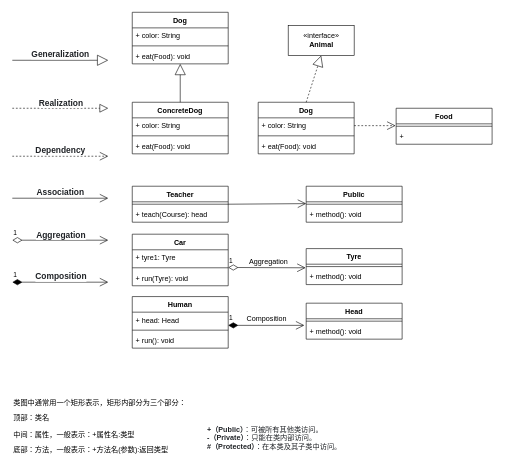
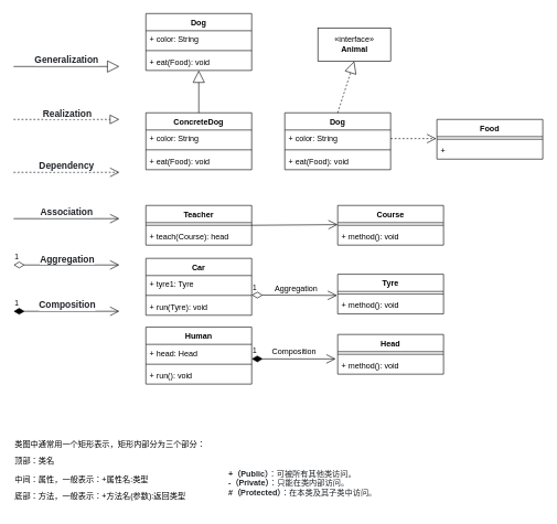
  <mxCell id="0" />
  <mxCell id="1" parent="0" />
  <mxCell id="2" value="&lt;span style=&quot;box-sizing: border-box ; border-width: 0px ; border-style: solid ; border-color: rgb(229 , 231 , 235) ; margin: 0px ; padding: 0px ; font-weight: bolder ; color: rgb(32 , 35 , 39) ; font-family: , , &amp;#34;segoe ui&amp;#34; , &amp;#34;roboto&amp;#34; , &amp;#34;helvetica neue&amp;#34; , &amp;#34;arial&amp;#34; , &amp;#34;noto sans&amp;#34; , sans-serif , &amp;#34;apple color emoji&amp;#34; , &amp;#34;segoe ui emoji&amp;#34; , &amp;#34;segoe ui symbol&amp;#34; , &amp;#34;noto color emoji&amp;#34; ; font-size: 14px ; text-align: left ; white-space: normal&quot;&gt;Generalization&lt;/span&gt;" style="endArrow=block;endSize=16;endFill=0;html=1;" parent="1" edge="1"><mxGeometry y="10" width="160" relative="1" as="geometry"><mxPoint x="20" y="100" as="sourcePoint" /><mxPoint x="180" y="100" as="targetPoint" /><mxPoint as="offset" /></mxGeometry></mxCell>
  <mxCell id="3" value="" style="endArrow=block;dashed=1;endFill=0;endSize=12;html=1;" parent="1" edge="1"><mxGeometry width="160" relative="1" as="geometry"><mxPoint x="20" y="180" as="sourcePoint" /><mxPoint x="180" y="180" as="targetPoint" /></mxGeometry></mxCell>
  <mxCell id="4" value="&lt;span style=&quot;box-sizing: border-box ; border-width: 0px ; border-style: solid ; border-color: rgb(229 , 231 , 235) ; margin: 0px ; padding: 0px ; font-weight: bolder ; color: rgb(32 , 35 , 39) ; font-family: , , &amp;#34;segoe ui&amp;#34; , &amp;#34;roboto&amp;#34; , &amp;#34;helvetica neue&amp;#34; , &amp;#34;arial&amp;#34; , &amp;#34;noto sans&amp;#34; , sans-serif , &amp;#34;apple color emoji&amp;#34; , &amp;#34;segoe ui emoji&amp;#34; , &amp;#34;segoe ui symbol&amp;#34; , &amp;#34;noto color emoji&amp;#34; ; font-size: 14px ; text-align: left ; white-space: normal&quot;&gt;Realization&lt;/span&gt;" style="text;html=1;align=center;verticalAlign=middle;resizable=0;points=[];;labelBackgroundColor=#ffffff;" parent="3" vertex="1" connectable="0"><mxGeometry x="-0.212" y="4" relative="1" as="geometry"><mxPoint x="17" y="-6" as="offset" /></mxGeometry></mxCell>
  <mxCell id="5" value="&lt;span style=&quot;box-sizing: border-box ; border-width: 0px ; border-style: solid ; border-color: rgb(229 , 231 , 235) ; margin: 0px ; padding: 0px ; font-weight: bolder ; color: rgb(32 , 35 , 39) ; font-family: , , &amp;#34;segoe ui&amp;#34; , &amp;#34;roboto&amp;#34; , &amp;#34;helvetica neue&amp;#34; , &amp;#34;arial&amp;#34; , &amp;#34;noto sans&amp;#34; , sans-serif , &amp;#34;apple color emoji&amp;#34; , &amp;#34;segoe ui emoji&amp;#34; , &amp;#34;segoe ui symbol&amp;#34; , &amp;#34;noto color emoji&amp;#34; ; font-size: 14px ; text-align: left ; white-space: normal&quot;&gt;Dependency&lt;/span&gt;" style="endArrow=open;endSize=12;dashed=1;html=1;" parent="1" edge="1"><mxGeometry y="10" width="160" relative="1" as="geometry"><mxPoint x="20" y="260" as="sourcePoint" /><mxPoint x="180" y="260" as="targetPoint" /><mxPoint as="offset" /></mxGeometry></mxCell>
  <mxCell id="6" value="&lt;span style=&quot;box-sizing: border-box ; border-width: 0px ; border-style: solid ; border-color: rgb(229 , 231 , 235) ; margin: 0px ; padding: 0px ; font-weight: bolder ; color: rgb(32 , 35 , 39) ; font-family: , , &amp;#34;segoe ui&amp;#34; , &amp;#34;roboto&amp;#34; , &amp;#34;helvetica neue&amp;#34; , &amp;#34;arial&amp;#34; , &amp;#34;noto sans&amp;#34; , sans-serif , &amp;#34;apple color emoji&amp;#34; , &amp;#34;segoe ui emoji&amp;#34; , &amp;#34;segoe ui symbol&amp;#34; , &amp;#34;noto color emoji&amp;#34; ; font-size: 14px ; text-align: left ; white-space: normal&quot;&gt;Association&lt;/span&gt;" style="endArrow=open;endFill=1;endSize=12;html=1;" parent="1" edge="1"><mxGeometry y="10" width="160" relative="1" as="geometry"><mxPoint x="20" y="330" as="sourcePoint" /><mxPoint x="180" y="330" as="targetPoint" /><mxPoint as="offset" /></mxGeometry></mxCell>
  <mxCell id="7" value="1" style="endArrow=open;html=1;endSize=12;startArrow=diamondThin;startSize=14;startFill=0;edgeStyle=orthogonalEdgeStyle;align=left;verticalAlign=bottom;" parent="1" edge="1"><mxGeometry x="-1" y="3" relative="1" as="geometry"><mxPoint x="20" y="400" as="sourcePoint" /><mxPoint x="180" y="400" as="targetPoint" /></mxGeometry></mxCell>
  <mxCell id="8" value="&lt;span style=&quot;box-sizing: border-box ; border-width: 0px ; border-style: solid ; border-color: rgb(229 , 231 , 235) ; margin: 0px ; padding: 0px ; font-weight: bolder ; color: rgb(32 , 35 , 39) ; font-family: , , &amp;#34;segoe ui&amp;#34; , &amp;#34;roboto&amp;#34; , &amp;#34;helvetica neue&amp;#34; , &amp;#34;arial&amp;#34; , &amp;#34;noto sans&amp;#34; , sans-serif , &amp;#34;apple color emoji&amp;#34; , &amp;#34;segoe ui emoji&amp;#34; , &amp;#34;segoe ui symbol&amp;#34; , &amp;#34;noto color emoji&amp;#34; ; font-size: 14px ; text-align: left ; white-space: normal&quot;&gt;Aggregation&lt;/span&gt;" style="text;html=1;align=center;verticalAlign=middle;resizable=0;points=[];;labelBackgroundColor=#ffffff;" parent="7" vertex="1" connectable="0"><mxGeometry x="-0.062" y="3" relative="1" as="geometry"><mxPoint x="5" y="-7" as="offset" /></mxGeometry></mxCell>
  <mxCell id="9" value="1" style="endArrow=open;html=1;endSize=12;startArrow=diamondThin;startSize=14;startFill=1;edgeStyle=orthogonalEdgeStyle;align=left;verticalAlign=bottom;" parent="1" edge="1"><mxGeometry x="-1" y="3" relative="1" as="geometry"><mxPoint x="20" y="470" as="sourcePoint" /><mxPoint x="180" y="470" as="targetPoint" /></mxGeometry></mxCell>
  <mxCell id="10" value="&lt;span style=&quot;box-sizing: border-box ; border-width: 0px ; border-style: solid ; border-color: rgb(229 , 231 , 235) ; margin: 0px ; padding: 0px ; font-weight: bolder ; color: rgb(32 , 35 , 39) ; font-family: , , &amp;#34;segoe ui&amp;#34; , &amp;#34;roboto&amp;#34; , &amp;#34;helvetica neue&amp;#34; , &amp;#34;arial&amp;#34; , &amp;#34;noto sans&amp;#34; , sans-serif , &amp;#34;apple color emoji&amp;#34; , &amp;#34;segoe ui emoji&amp;#34; , &amp;#34;segoe ui symbol&amp;#34; , &amp;#34;noto color emoji&amp;#34; ; font-size: 14px ; text-align: left ; white-space: normal&quot;&gt;Composition&lt;/span&gt;" style="text;html=1;align=center;verticalAlign=middle;resizable=0;points=[];;labelBackgroundColor=#ffffff;" parent="9" vertex="1" connectable="0"><mxGeometry x="-0.05" y="2" relative="1" as="geometry"><mxPoint x="4" y="-8" as="offset" /></mxGeometry></mxCell>
  <mxCell id="11" value="Dog" style="swimlane;fontStyle=1;align=center;verticalAlign=top;childLayout=stackLayout;horizontal=1;startSize=26;horizontalStack=0;resizeParent=1;resizeParentMax=0;resizeLast=0;collapsible=1;marginBottom=0;" parent="1" vertex="1"><mxGeometry x="220" y="20" width="160" height="86" as="geometry" /></mxCell>
  <mxCell id="12" value="+ color: String" style="text;strokeColor=none;fillColor=none;align=left;verticalAlign=top;spacingLeft=4;spacingRight=4;overflow=hidden;rotatable=0;points=[[0,0.5],[1,0.5]];portConstraint=eastwest;" parent="11" vertex="1"><mxGeometry y="26" width="160" height="26" as="geometry" /></mxCell>
  <mxCell id="13" value="" style="line;strokeWidth=1;fillColor=none;align=left;verticalAlign=middle;spacingTop=-1;spacingLeft=3;spacingRight=3;rotatable=0;labelPosition=right;points=[];portConstraint=eastwest;" parent="11" vertex="1"><mxGeometry y="52" width="160" height="8" as="geometry" /></mxCell>
  <mxCell id="14" value="+ eat(Food): void" style="text;strokeColor=none;fillColor=none;align=left;verticalAlign=top;spacingLeft=4;spacingRight=4;overflow=hidden;rotatable=0;points=[[0,0.5],[1,0.5]];portConstraint=eastwest;" parent="11" vertex="1"><mxGeometry y="60" width="160" height="26" as="geometry" /></mxCell>
  <mxCell id="15" value="ConcreteDog" style="swimlane;fontStyle=1;align=center;verticalAlign=top;childLayout=stackLayout;horizontal=1;startSize=26;horizontalStack=0;resizeParent=1;resizeParentMax=0;resizeLast=0;collapsible=1;marginBottom=0;" parent="1" vertex="1"><mxGeometry x="220" y="170" width="160" height="86" as="geometry" /></mxCell>
  <mxCell id="16" value="+ color: String" style="text;strokeColor=none;fillColor=none;align=left;verticalAlign=top;spacingLeft=4;spacingRight=4;overflow=hidden;rotatable=0;points=[[0,0.5],[1,0.5]];portConstraint=eastwest;" parent="15" vertex="1"><mxGeometry y="26" width="160" height="26" as="geometry" /></mxCell>
  <mxCell id="17" value="" style="line;strokeWidth=1;fillColor=none;align=left;verticalAlign=middle;spacingTop=-1;spacingLeft=3;spacingRight=3;rotatable=0;labelPosition=right;points=[];portConstraint=eastwest;" parent="15" vertex="1"><mxGeometry y="52" width="160" height="8" as="geometry" /></mxCell>
  <mxCell id="18" value="+ eat(Food): void" style="text;strokeColor=none;fillColor=none;align=left;verticalAlign=top;spacingLeft=4;spacingRight=4;overflow=hidden;rotatable=0;points=[[0,0.5],[1,0.5]];portConstraint=eastwest;" parent="15" vertex="1"><mxGeometry y="60" width="160" height="26" as="geometry" /></mxCell>
  <mxCell id="19" value="" style="endArrow=block;endSize=16;endFill=0;html=1;exitX=0.5;exitY=0;exitDx=0;exitDy=0;" parent="1" source="15" target="14" edge="1"><mxGeometry x="-0.062" y="-30" width="160" relative="1" as="geometry"><mxPoint x="30" y="110" as="sourcePoint" /><mxPoint x="280" y="140" as="targetPoint" /><mxPoint as="offset" /></mxGeometry></mxCell>
  <mxCell id="20" value="Dog" style="swimlane;fontStyle=1;align=center;verticalAlign=top;childLayout=stackLayout;horizontal=1;startSize=26;horizontalStack=0;resizeParent=1;resizeParentMax=0;resizeLast=0;collapsible=1;marginBottom=0;" parent="1" vertex="1"><mxGeometry x="430" y="170" width="160" height="86" as="geometry" /></mxCell>
  <mxCell id="21" value="+ color: String" style="text;strokeColor=none;fillColor=none;align=left;verticalAlign=top;spacingLeft=4;spacingRight=4;overflow=hidden;rotatable=0;points=[[0,0.5],[1,0.5]];portConstraint=eastwest;" parent="20" vertex="1"><mxGeometry y="26" width="160" height="26" as="geometry" /></mxCell>
  <mxCell id="22" value="" style="line;strokeWidth=1;fillColor=none;align=left;verticalAlign=middle;spacingTop=-1;spacingLeft=3;spacingRight=3;rotatable=0;labelPosition=right;points=[];portConstraint=eastwest;" parent="20" vertex="1"><mxGeometry y="52" width="160" height="8" as="geometry" /></mxCell>
  <mxCell id="23" value="+ eat(Food): void" style="text;strokeColor=none;fillColor=none;align=left;verticalAlign=top;spacingLeft=4;spacingRight=4;overflow=hidden;rotatable=0;points=[[0,0.5],[1,0.5]];portConstraint=eastwest;" parent="20" vertex="1"><mxGeometry y="60" width="160" height="26" as="geometry" /></mxCell>
  <mxCell id="24" value="" style="endArrow=block;endSize=16;endFill=0;html=1;exitX=0.5;exitY=0;exitDx=0;exitDy=0;entryX=0.5;entryY=1;entryDx=0;entryDy=0;dashed=1;" parent="1" source="20" target="25" edge="1"><mxGeometry x="-0.062" y="-30" width="160" relative="1" as="geometry"><mxPoint x="240" y="110" as="sourcePoint" /><mxPoint x="510" y="106" as="targetPoint" /><mxPoint as="offset" /></mxGeometry></mxCell>
  <mxCell id="25" value="«interface»&lt;br&gt;&lt;b&gt;Animal&lt;/b&gt;" style="html=1;" parent="1" vertex="1"><mxGeometry x="480" y="42" width="110" height="50" as="geometry" /></mxCell>
  <mxCell id="26" value="" style="endArrow=open;endSize=12;dashed=1;html=1;exitX=1;exitY=0.5;exitDx=0;exitDy=0;entryX=-0.006;entryY=0.375;entryDx=0;entryDy=0;entryPerimeter=0;" parent="1" source="21" target="28" edge="1"><mxGeometry y="10" width="160" relative="1" as="geometry"><mxPoint x="610" y="212" as="sourcePoint" /><mxPoint x="650" y="200" as="targetPoint" /><mxPoint as="offset" /></mxGeometry></mxCell>
  <mxCell id="27" value="Food" style="swimlane;fontStyle=1;align=center;verticalAlign=top;childLayout=stackLayout;horizontal=1;startSize=26;horizontalStack=0;resizeParent=1;resizeParentMax=0;resizeLast=0;collapsible=1;marginBottom=0;" parent="1" vertex="1"><mxGeometry x="660" y="180" width="160" height="60" as="geometry" /></mxCell>
  <mxCell id="28" value="" style="line;strokeWidth=1;fillColor=none;align=left;verticalAlign=middle;spacingTop=-1;spacingLeft=3;spacingRight=3;rotatable=0;labelPosition=right;points=[];portConstraint=eastwest;" parent="27" vertex="1"><mxGeometry y="26" width="160" height="8" as="geometry" /></mxCell>
  <mxCell id="29" value="+ " style="text;strokeColor=none;fillColor=none;align=left;verticalAlign=top;spacingLeft=4;spacingRight=4;overflow=hidden;rotatable=0;points=[[0,0.5],[1,0.5]];portConstraint=eastwest;" parent="27" vertex="1"><mxGeometry y="34" width="160" height="26" as="geometry" /></mxCell>
  <mxCell id="30" value="Teacher" style="swimlane;fontStyle=1;align=center;verticalAlign=top;childLayout=stackLayout;horizontal=1;startSize=26;horizontalStack=0;resizeParent=1;resizeParentMax=0;resizeLast=0;collapsible=1;marginBottom=0;" parent="1" vertex="1"><mxGeometry x="220" y="310" width="160" height="60" as="geometry" /></mxCell>
  <mxCell id="31" value="" style="line;strokeWidth=1;fillColor=none;align=left;verticalAlign=middle;spacingTop=-1;spacingLeft=3;spacingRight=3;rotatable=0;labelPosition=right;points=[];portConstraint=eastwest;" parent="30" vertex="1"><mxGeometry y="26" width="160" height="8" as="geometry" /></mxCell>
  <mxCell id="32" value="+ teach(Course): head" style="text;strokeColor=none;fillColor=none;align=left;verticalAlign=top;spacingLeft=4;spacingRight=4;overflow=hidden;rotatable=0;points=[[0,0.5],[1,0.5]];portConstraint=eastwest;" parent="30" vertex="1"><mxGeometry y="34" width="160" height="26" as="geometry" /></mxCell>
- <mxCell id="33" value="Public" style="swimlane;fontStyle=1;align=center;verticalAlign=top;childLayout=stackLayout;horizontal=1;startSize=26;horizontalStack=0;resizeParent=1;resizeParentMax=0;resizeLast=0;collapsible=1;marginBottom=0;" parent="1" vertex="1"><mxGeometry x="510" y="310" width="160" height="60" as="geometry" /></mxCell>
+ <mxCell id="33" value="Course" style="swimlane;fontStyle=1;align=center;verticalAlign=top;childLayout=stackLayout;horizontal=1;startSize=26;horizontalStack=0;resizeParent=1;resizeParentMax=0;resizeLast=0;collapsible=1;marginBottom=0;" parent="1" vertex="1"><mxGeometry x="510" y="310" width="160" height="60" as="geometry" /></mxCell>
  <mxCell id="34" value="" style="line;strokeWidth=1;fillColor=none;align=left;verticalAlign=middle;spacingTop=-1;spacingLeft=3;spacingRight=3;rotatable=0;labelPosition=right;points=[];portConstraint=eastwest;" parent="33" vertex="1"><mxGeometry y="26" width="160" height="8" as="geometry" /></mxCell>
  <mxCell id="35" value="+ method(): void" style="text;strokeColor=none;fillColor=none;align=left;verticalAlign=top;spacingLeft=4;spacingRight=4;overflow=hidden;rotatable=0;points=[[0,0.5],[1,0.5]];portConstraint=eastwest;" parent="33" vertex="1"><mxGeometry y="34" width="160" height="26" as="geometry" /></mxCell>
  <mxCell id="36" value="" style="endArrow=open;endFill=1;endSize=12;html=1;exitX=1;exitY=0.5;exitDx=0;exitDy=0;" parent="1" source="30" edge="1"><mxGeometry y="10" width="160" relative="1" as="geometry"><mxPoint x="30" y="340" as="sourcePoint" /><mxPoint x="510" y="339" as="targetPoint" /><mxPoint as="offset" /></mxGeometry></mxCell>
  <mxCell id="37" value="Tyre" style="swimlane;fontStyle=1;align=center;verticalAlign=top;childLayout=stackLayout;horizontal=1;startSize=26;horizontalStack=0;resizeParent=1;resizeParentMax=0;resizeLast=0;collapsible=1;marginBottom=0;" parent="1" vertex="1"><mxGeometry x="510" y="414" width="160" height="60" as="geometry" /></mxCell>
  <mxCell id="38" value="" style="line;strokeWidth=1;fillColor=none;align=left;verticalAlign=middle;spacingTop=-1;spacingLeft=3;spacingRight=3;rotatable=0;labelPosition=right;points=[];portConstraint=eastwest;" parent="37" vertex="1"><mxGeometry y="26" width="160" height="8" as="geometry" /></mxCell>
  <mxCell id="39" value="+ method(): void" style="text;strokeColor=none;fillColor=none;align=left;verticalAlign=top;spacingLeft=4;spacingRight=4;overflow=hidden;rotatable=0;points=[[0,0.5],[1,0.5]];portConstraint=eastwest;" parent="37" vertex="1"><mxGeometry y="34" width="160" height="26" as="geometry" /></mxCell>
  <mxCell id="40" value="Car" style="swimlane;fontStyle=1;align=center;verticalAlign=top;childLayout=stackLayout;horizontal=1;startSize=26;horizontalStack=0;resizeParent=1;resizeParentMax=0;resizeLast=0;collapsible=1;marginBottom=0;" parent="1" vertex="1"><mxGeometry x="220" y="390" width="160" height="86" as="geometry" /></mxCell>
  <mxCell id="41" value="+ tyre1: Tyre" style="text;strokeColor=none;fillColor=none;align=left;verticalAlign=top;spacingLeft=4;spacingRight=4;overflow=hidden;rotatable=0;points=[[0,0.5],[1,0.5]];portConstraint=eastwest;" parent="40" vertex="1"><mxGeometry y="26" width="160" height="26" as="geometry" /></mxCell>
  <mxCell id="42" value="" style="line;strokeWidth=1;fillColor=none;align=left;verticalAlign=middle;spacingTop=-1;spacingLeft=3;spacingRight=3;rotatable=0;labelPosition=right;points=[];portConstraint=eastwest;" parent="40" vertex="1"><mxGeometry y="52" width="160" height="8" as="geometry" /></mxCell>
  <mxCell id="43" value="+ run(Tyre): void" style="text;strokeColor=none;fillColor=none;align=left;verticalAlign=top;spacingLeft=4;spacingRight=4;overflow=hidden;rotatable=0;points=[[0,0.5],[1,0.5]];portConstraint=eastwest;" parent="40" vertex="1"><mxGeometry y="60" width="160" height="26" as="geometry" /></mxCell>
  <mxCell id="44" value="Head" style="swimlane;fontStyle=1;align=center;verticalAlign=top;childLayout=stackLayout;horizontal=1;startSize=26;horizontalStack=0;resizeParent=1;resizeParentMax=0;resizeLast=0;collapsible=1;marginBottom=0;" parent="1" vertex="1"><mxGeometry x="510" y="505" width="160" height="60" as="geometry" /></mxCell>
  <mxCell id="45" value="" style="line;strokeWidth=1;fillColor=none;align=left;verticalAlign=middle;spacingTop=-1;spacingLeft=3;spacingRight=3;rotatable=0;labelPosition=right;points=[];portConstraint=eastwest;" parent="44" vertex="1"><mxGeometry y="26" width="160" height="8" as="geometry" /></mxCell>
  <mxCell id="46" value="+ method(): void" style="text;strokeColor=none;fillColor=none;align=left;verticalAlign=top;spacingLeft=4;spacingRight=4;overflow=hidden;rotatable=0;points=[[0,0.5],[1,0.5]];portConstraint=eastwest;" parent="44" vertex="1"><mxGeometry y="34" width="160" height="26" as="geometry" /></mxCell>
  <mxCell id="47" value="Human" style="swimlane;fontStyle=1;align=center;verticalAlign=top;childLayout=stackLayout;horizontal=1;startSize=26;horizontalStack=0;resizeParent=1;resizeParentMax=0;resizeLast=0;collapsible=1;marginBottom=0;" parent="1" vertex="1"><mxGeometry x="220" y="494" width="160" height="86" as="geometry" /></mxCell>
  <mxCell id="48" value="+ head: Head" style="text;strokeColor=none;fillColor=none;align=left;verticalAlign=top;spacingLeft=4;spacingRight=4;overflow=hidden;rotatable=0;points=[[0,0.5],[1,0.5]];portConstraint=eastwest;" parent="47" vertex="1"><mxGeometry y="26" width="160" height="26" as="geometry" /></mxCell>
  <mxCell id="49" value="" style="line;strokeWidth=1;fillColor=none;align=left;verticalAlign=middle;spacingTop=-1;spacingLeft=3;spacingRight=3;rotatable=0;labelPosition=right;points=[];portConstraint=eastwest;" parent="47" vertex="1"><mxGeometry y="52" width="160" height="8" as="geometry" /></mxCell>
  <mxCell id="50" value="+ run(): void" style="text;strokeColor=none;fillColor=none;align=left;verticalAlign=top;spacingLeft=4;spacingRight=4;overflow=hidden;rotatable=0;points=[[0,0.5],[1,0.5]];portConstraint=eastwest;" parent="47" vertex="1"><mxGeometry y="60" width="160" height="26" as="geometry" /></mxCell>
  <mxCell id="51" value="1" style="endArrow=open;html=1;endSize=12;startArrow=diamondThin;startSize=14;startFill=0;edgeStyle=orthogonalEdgeStyle;align=left;verticalAlign=bottom;entryX=-0.006;entryY=0.75;entryDx=0;entryDy=0;entryPerimeter=0;" parent="1" target="38" edge="1"><mxGeometry x="-1" y="3" relative="1" as="geometry"><mxPoint x="380" y="445.5" as="sourcePoint" /><mxPoint x="500" y="446" as="targetPoint" /></mxGeometry></mxCell>
  <mxCell id="52" value="Aggregation" style="text;html=1;align=center;verticalAlign=middle;resizable=0;points=[];;labelBackgroundColor=#ffffff;" parent="51" vertex="1" connectable="0"><mxGeometry x="-0.062" y="3" relative="1" as="geometry"><mxPoint x="5" y="-7" as="offset" /></mxGeometry></mxCell>
  <mxCell id="53" value="1" style="endArrow=open;html=1;endSize=12;startArrow=diamondThin;startSize=14;startFill=1;edgeStyle=orthogonalEdgeStyle;align=left;verticalAlign=bottom;exitX=1;exitY=0.846;exitDx=0;exitDy=0;exitPerimeter=0;entryX=-0.019;entryY=0.115;entryDx=0;entryDy=0;entryPerimeter=0;" parent="1" source="48" target="46" edge="1"><mxGeometry x="-1" y="3" relative="1" as="geometry"><mxPoint x="350" y="549.5" as="sourcePoint" /><mxPoint x="510" y="549.5" as="targetPoint" /></mxGeometry></mxCell>
  <mxCell id="54" value="Composition" style="text;html=1;align=center;verticalAlign=middle;resizable=0;points=[];;labelBackgroundColor=#ffffff;" parent="53" vertex="1" connectable="0"><mxGeometry x="-0.05" y="2" relative="1" as="geometry"><mxPoint x="4" y="-8" as="offset" /></mxGeometry></mxCell>
  <mxCell id="55" value="&lt;p&gt;&lt;span&gt;类图中通常用一个矩形表示，矩形内部分为三个部分：&lt;/span&gt;&lt;/p&gt;&lt;p&gt;&lt;span&gt;顶部：类名&lt;/span&gt;&lt;/p&gt;&lt;p&gt;&lt;span&gt;中间：属性，一般表示：+属性名:类型&lt;/span&gt;&lt;/p&gt;&lt;p&gt;&lt;span&gt;底部：方法，一般表示：+方法名(参数):返回类型&lt;/span&gt;&lt;/p&gt;" style="text;html=1;strokeColor=none;fillColor=none;align=left;verticalAlign=middle;whiteSpace=wrap;rounded=0;" vertex="1" parent="1"><mxGeometry x="20" y="650" width="290" height="120" as="geometry" /></mxCell>
  <mxCell id="56" value="&lt;span style=&quot;color: rgb(32 , 35 , 39) ; box-sizing: border-box ; border-width: 0px ; border-style: solid ; border-color: rgb(229 , 231 , 235) ; margin: 0px ; padding: 0px ; font-weight: bolder&quot;&gt;+（Public）&lt;/span&gt;&lt;span style=&quot;color: rgb(32 , 35 , 39)&quot;&gt;：可被所有其他类访问。&lt;/span&gt;&lt;br&gt;&lt;span style=&quot;color: rgb(32 , 35 , 39) ; box-sizing: border-box ; border-width: 0px ; border-style: solid ; border-color: rgb(229 , 231 , 235) ; margin: 0px ; padding: 0px ; font-weight: bolder&quot;&gt;-（Private）&lt;/span&gt;&lt;span style=&quot;color: rgb(32 , 35 , 39)&quot;&gt;：只能在类内部访问。&lt;/span&gt;&lt;br&gt;&lt;span style=&quot;color: rgb(32 , 35 , 39) ; box-sizing: border-box ; border-width: 0px ; border-style: solid ; border-color: rgb(229 , 231 , 235) ; margin: 0px ; padding: 0px ; font-weight: bolder&quot;&gt;#（Protected）&lt;/span&gt;&lt;span style=&quot;color: rgb(32 , 35 , 39)&quot;&gt;：在本类及其子类中访问。&lt;/span&gt;" style="text;html=1;strokeColor=none;fillColor=none;align=left;verticalAlign=middle;whiteSpace=wrap;rounded=0;" vertex="1" parent="1"><mxGeometry x="343" y="690" width="247" height="80" as="geometry" /></mxCell>
